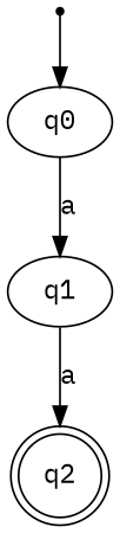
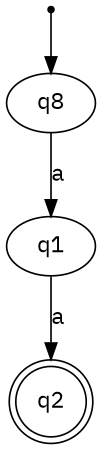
  digraph {
    fontname="IBM Plex Mono"
    node [fontname="IBM Plex Mono"]
    edge [fontname="IBM Plex Mono"]
    inic [shape=point]
-   q0
+   q0 [label=q8]
    q1
    q2 [shape=doublecircle]
    inic -> q0
    q0 -> q1 [label=a]
    q1 -> q2 [label=a]
  }
